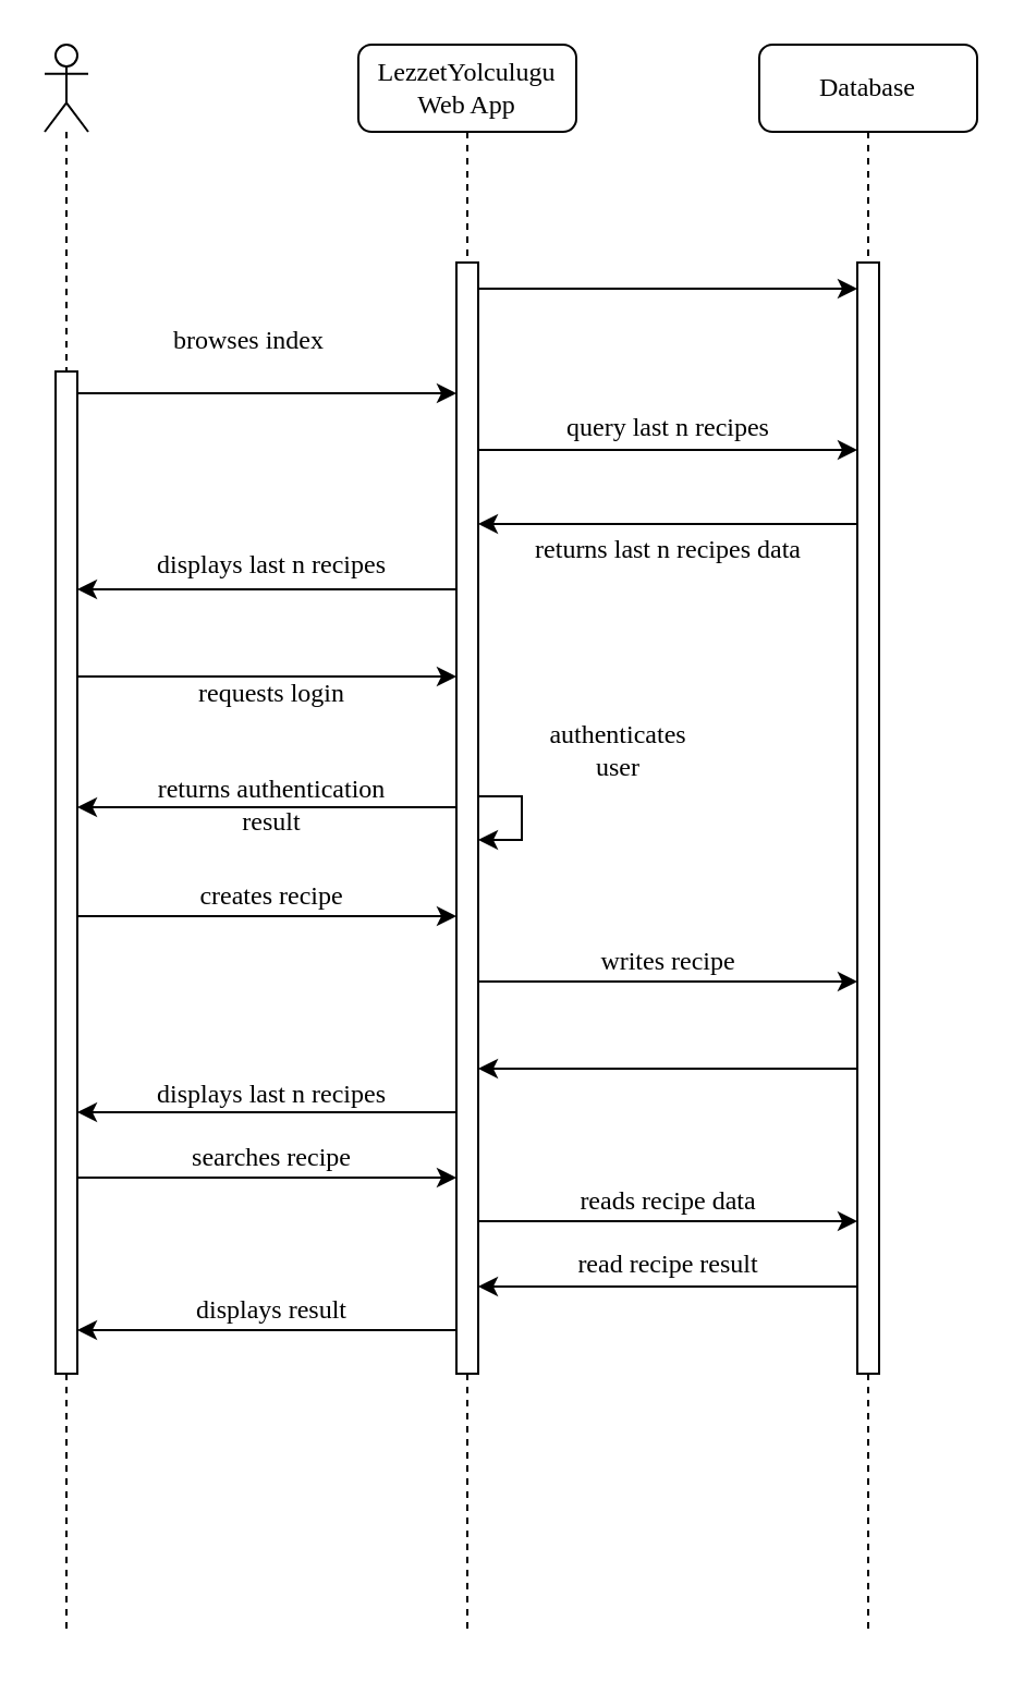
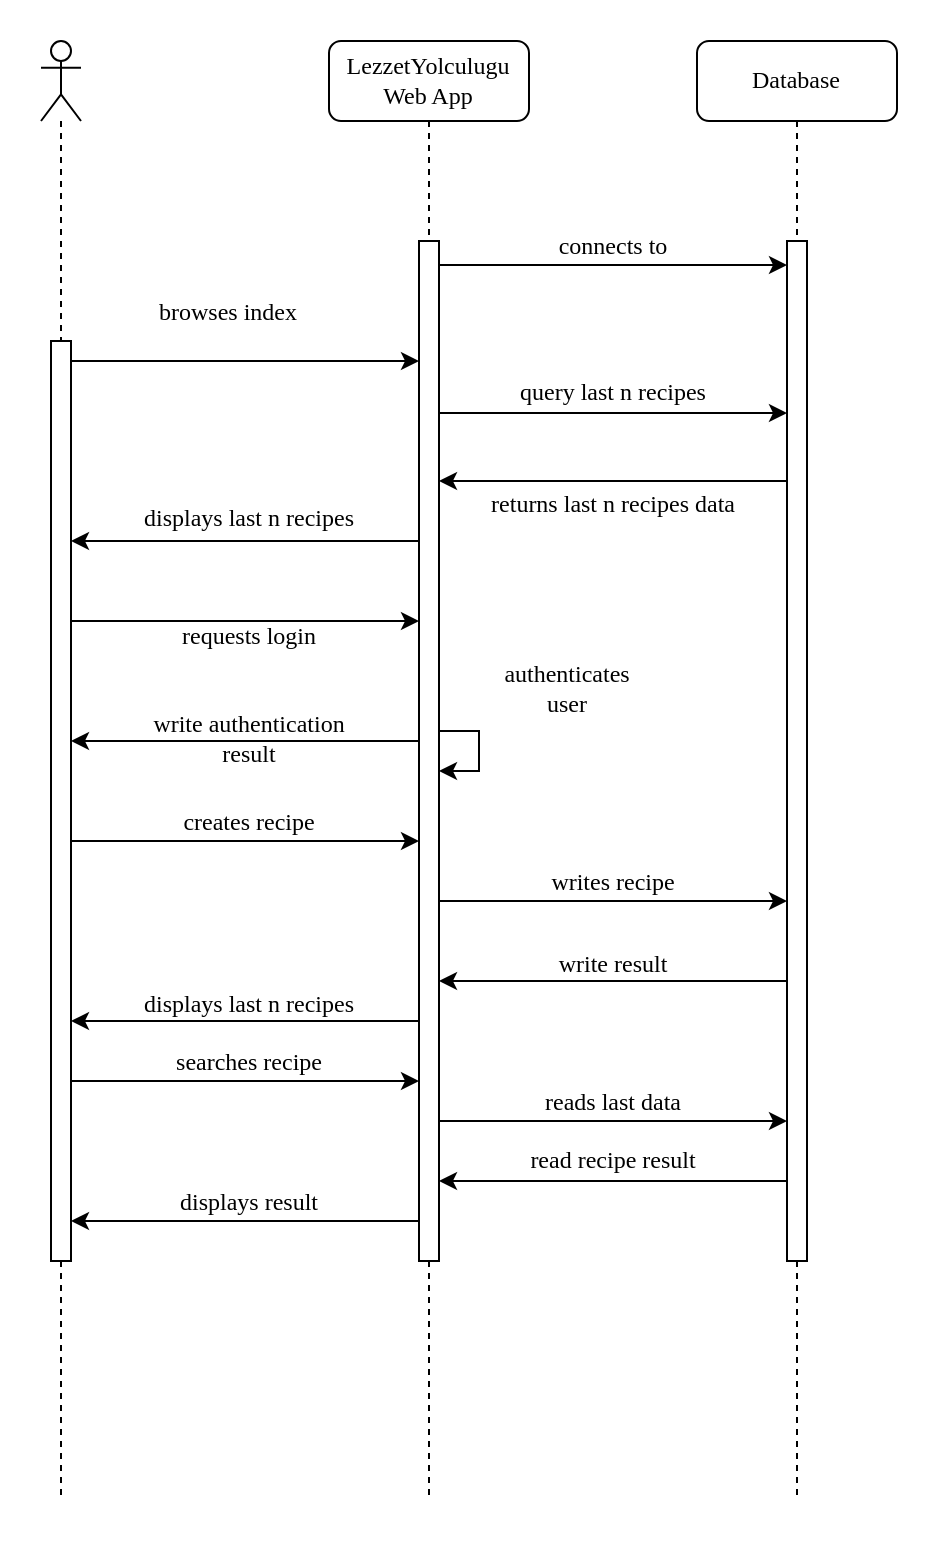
  <mxCell id="0" />
  <mxCell id="1" parent="0" />
  <mxCell id="2" value="Database" style="shape=umlLifeline;perimeter=lifelinePerimeter;whiteSpace=wrap;html=1;container=1;collapsible=0;recursiveResize=0;outlineConnect=0;rounded=1;shadow=0;comic=0;labelBackgroundColor=none;strokeWidth=1;fontFamily=Verdana;fontSize=12;align=center;" vertex="1" parent="1"><mxGeometry x="348" y="20" width="100" height="730" as="geometry" /></mxCell>
  <mxCell id="3" value="" style="html=1;points=[];perimeter=orthogonalPerimeter;rounded=0;shadow=0;comic=0;labelBackgroundColor=none;strokeWidth=1;fontFamily=Verdana;fontSize=12;align=center;" vertex="1" parent="2"><mxGeometry x="45" y="100" width="10" height="510" as="geometry" /></mxCell>
  <mxCell id="4" value="LezzetYolculugu Web App" style="shape=umlLifeline;perimeter=lifelinePerimeter;whiteSpace=wrap;html=1;container=1;collapsible=0;recursiveResize=0;outlineConnect=0;rounded=1;shadow=0;comic=0;labelBackgroundColor=none;strokeWidth=1;fontFamily=Verdana;fontSize=12;align=center;" vertex="1" parent="1"><mxGeometry x="164" y="20" width="100" height="730" as="geometry" /></mxCell>
  <mxCell id="5" value="" style="html=1;points=[];perimeter=orthogonalPerimeter;rounded=0;shadow=0;comic=0;labelBackgroundColor=none;strokeWidth=1;fontFamily=Verdana;fontSize=12;align=center;" vertex="1" parent="4"><mxGeometry x="45" y="100" width="10" height="510" as="geometry" /></mxCell>
  <mxCell id="6" style="edgeStyle=orthogonalEdgeStyle;rounded=0;orthogonalLoop=1;jettySize=auto;html=1;fontFamily=Verdana;" edge="1" parent="4" source="5" target="5"><mxGeometry relative="1" as="geometry" /></mxCell>
  <mxCell id="7" value="" style="shape=umlLifeline;participant=umlActor;perimeter=lifelinePerimeter;whiteSpace=wrap;html=1;container=1;collapsible=0;recursiveResize=0;verticalAlign=top;spacingTop=36;labelBackgroundColor=#ffffff;outlineConnect=0;" vertex="1" parent="1"><mxGeometry x="20" y="20" width="20" height="730" as="geometry" /></mxCell>
  <mxCell id="8" value="" style="html=1;points=[];perimeter=orthogonalPerimeter;" vertex="1" parent="7"><mxGeometry x="5" y="150" width="10" height="460" as="geometry" /></mxCell>
+ <mxCell id="9" value="connects to" style="text;html=1;align=center;verticalAlign=middle;resizable=0;points=[];autosize=1;fontFamily=Verdana;" vertex="1" parent="1"><mxGeometry x="264" y="111" width="84" height="24" as="geometry" /></mxCell>
  <mxCell id="10" value="browses index" style="text;align=center;fontStyle=0;verticalAlign=middle;spacingLeft=3;spacingRight=3;strokeColor=none;rotatable=0;points=[[0,0.5],[1,0.5]];portConstraint=eastwest;fontFamily=Verdana;" vertex="1" parent="1"><mxGeometry x="74" y="142" width="80" height="26" as="geometry" /></mxCell>
  <mxCell id="11" style="edgeStyle=elbowEdgeStyle;rounded=0;orthogonalLoop=1;jettySize=auto;elbow=vertical;html=1;fontFamily=Verdana;" edge="1" parent="1"><mxGeometry relative="1" as="geometry"><mxPoint x="219" y="206" as="sourcePoint" /><mxPoint x="393" y="206" as="targetPoint" /><Array as="points"><mxPoint x="304" y="206" /><mxPoint x="244" y="218" /><mxPoint x="340" y="218" /></Array></mxGeometry></mxCell>
  <mxCell id="12" style="edgeStyle=elbowEdgeStyle;rounded=0;orthogonalLoop=1;jettySize=auto;elbow=vertical;html=1;fontFamily=Verdana;" edge="1" parent="1" source="5" target="3"><mxGeometry relative="1" as="geometry"><mxPoint x="364" y="132" as="targetPoint" /><Array as="points"><mxPoint x="316" y="132" /></Array></mxGeometry></mxCell>
  <mxCell id="13" value="query last n recipes" style="text;html=1;align=center;verticalAlign=middle;resizable=0;points=[];autosize=1;fontFamily=Verdana;" vertex="1" parent="1"><mxGeometry x="241" y="186" width="130" height="20" as="geometry" /></mxCell>
  <mxCell id="14" style="edgeStyle=elbowEdgeStyle;rounded=0;orthogonalLoop=1;jettySize=auto;elbow=vertical;html=1;fontFamily=Verdana;" edge="1" parent="1" source="3" target="5"><mxGeometry relative="1" as="geometry"><Array as="points"><mxPoint x="328" y="240" /><mxPoint x="292" y="264" /></Array></mxGeometry></mxCell>
  <mxCell id="15" value="returns last n recipes data" style="text;html=1;align=center;verticalAlign=middle;resizable=0;points=[];autosize=1;fontFamily=Verdana;" vertex="1" parent="1"><mxGeometry x="221" y="242" width="170" height="20" as="geometry" /></mxCell>
  <mxCell id="16" style="edgeStyle=orthogonalEdgeStyle;rounded=0;orthogonalLoop=1;jettySize=auto;html=1;" edge="1" parent="1" source="5" target="8"><mxGeometry relative="1" as="geometry"><Array as="points"><mxPoint x="120" y="270" /><mxPoint x="120" y="270" /></Array></mxGeometry></mxCell>
  <mxCell id="17" value="displays last n recipes" style="text;html=1;align=center;verticalAlign=middle;resizable=0;points=[];autosize=1;fontFamily=Verdana;" vertex="1" parent="1"><mxGeometry x="49" y="249" width="150" height="20" as="geometry" /></mxCell>
  <mxCell id="18" style="edgeStyle=orthogonalEdgeStyle;rounded=0;orthogonalLoop=1;jettySize=auto;html=1;fontFamily=Verdana;" edge="1" parent="1" source="8" target="5"><mxGeometry relative="1" as="geometry"><Array as="points"><mxPoint x="150" y="310" /><mxPoint x="150" y="310" /></Array></mxGeometry></mxCell>
  <mxCell id="19" value="requests login" style="text;html=1;align=center;verticalAlign=middle;resizable=0;points=[];autosize=1;fontFamily=Verdana;" vertex="1" parent="1"><mxGeometry x="74" y="308" width="100" height="20" as="geometry" /></mxCell>
  <mxCell id="20" value="authenticates&lt;br&gt;user" style="text;html=1;align=center;verticalAlign=middle;resizable=0;points=[];autosize=1;fontFamily=Verdana;" vertex="1" parent="1"><mxGeometry x="233" y="329" width="100" height="30" as="geometry" /></mxCell>
  <mxCell id="21" style="edgeStyle=orthogonalEdgeStyle;rounded=0;orthogonalLoop=1;jettySize=auto;html=1;fontFamily=Verdana;" edge="1" parent="1" source="5" target="8"><mxGeometry relative="1" as="geometry"><mxPoint x="70" y="350" as="targetPoint" /><Array as="points"><mxPoint x="130" y="370" /><mxPoint x="130" y="370" /></Array></mxGeometry></mxCell>
- <mxCell id="22" value="returns authentication&lt;br&gt;result" style="text;html=1;align=center;verticalAlign=middle;resizable=0;points=[];autosize=1;fontFamily=Verdana;" vertex="1" parent="1"><mxGeometry x="49" y="354" width="150" height="30" as="geometry" /></mxCell>
+ <mxCell id="22" value="write authentication&lt;br&gt;result" style="text;html=1;align=center;verticalAlign=middle;resizable=0;points=[];autosize=1;fontFamily=Verdana;" vertex="1" parent="1"><mxGeometry x="49" y="354" width="150" height="30" as="geometry" /></mxCell>
  <mxCell id="23" style="edgeStyle=orthogonalEdgeStyle;rounded=0;orthogonalLoop=1;jettySize=auto;html=1;fontFamily=Verdana;" edge="1" parent="1" source="8" target="5"><mxGeometry relative="1" as="geometry"><Array as="points"><mxPoint x="160" y="180" /><mxPoint x="160" y="180" /></Array></mxGeometry></mxCell>
  <mxCell id="24" style="edgeStyle=orthogonalEdgeStyle;rounded=0;orthogonalLoop=1;jettySize=auto;html=1;fontFamily=Verdana;" edge="1" parent="1" source="8" target="5"><mxGeometry relative="1" as="geometry"><Array as="points"><mxPoint x="80" y="420" /><mxPoint x="80" y="420" /></Array></mxGeometry></mxCell>
  <mxCell id="25" value="creates recipe" style="text;html=1;align=center;verticalAlign=middle;resizable=0;points=[];autosize=1;fontFamily=Verdana;" vertex="1" parent="1"><mxGeometry x="74" y="401" width="100" height="20" as="geometry" /></mxCell>
  <mxCell id="26" style="edgeStyle=orthogonalEdgeStyle;rounded=0;orthogonalLoop=1;jettySize=auto;html=1;fontFamily=Verdana;" edge="1" parent="1" source="5" target="3"><mxGeometry relative="1" as="geometry"><Array as="points"><mxPoint x="340" y="450" /><mxPoint x="340" y="450" /></Array></mxGeometry></mxCell>
  <mxCell id="27" value="writes recipe" style="text;html=1;align=center;verticalAlign=middle;resizable=0;points=[];autosize=1;fontFamily=Verdana;" vertex="1" parent="1"><mxGeometry x="261" y="431" width="90" height="20" as="geometry" /></mxCell>
  <mxCell id="28" style="edgeStyle=orthogonalEdgeStyle;rounded=0;orthogonalLoop=1;jettySize=auto;html=1;fontFamily=Verdana;" edge="1" parent="1" source="3" target="5"><mxGeometry relative="1" as="geometry"><Array as="points"><mxPoint x="330" y="490" /><mxPoint x="330" y="490" /></Array></mxGeometry></mxCell>
+ <mxCell id="29" value="write result" style="text;html=1;align=center;verticalAlign=middle;resizable=0;points=[];autosize=1;fontFamily=Verdana;" vertex="1" parent="1"><mxGeometry x="266" y="472" width="80" height="20" as="geometry" /></mxCell>
  <mxCell id="30" style="edgeStyle=orthogonalEdgeStyle;rounded=0;orthogonalLoop=1;jettySize=auto;html=1;fontFamily=Verdana;" edge="1" parent="1" source="5" target="8"><mxGeometry relative="1" as="geometry"><Array as="points"><mxPoint x="80" y="510" /><mxPoint x="80" y="510" /></Array></mxGeometry></mxCell>
  <mxCell id="31" value="displays last n recipes" style="text;html=1;align=center;verticalAlign=middle;resizable=0;points=[];autosize=1;fontFamily=Verdana;" vertex="1" parent="1"><mxGeometry x="49" y="492" width="150" height="20" as="geometry" /></mxCell>
  <mxCell id="32" style="edgeStyle=orthogonalEdgeStyle;rounded=0;orthogonalLoop=1;jettySize=auto;html=1;fontFamily=Verdana;" edge="1" parent="1" source="8" target="5"><mxGeometry relative="1" as="geometry"><Array as="points"><mxPoint x="170" y="540" /><mxPoint x="170" y="540" /></Array></mxGeometry></mxCell>
  <mxCell id="33" value="searches recipe" style="text;html=1;align=center;verticalAlign=middle;resizable=0;points=[];autosize=1;fontFamily=Verdana;" vertex="1" parent="1"><mxGeometry x="69" y="521" width="110" height="20" as="geometry" /></mxCell>
  <mxCell id="34" style="edgeStyle=orthogonalEdgeStyle;rounded=0;orthogonalLoop=1;jettySize=auto;html=1;fontFamily=Verdana;" edge="1" parent="1" source="5" target="3"><mxGeometry relative="1" as="geometry"><Array as="points"><mxPoint x="350" y="560" /><mxPoint x="350" y="560" /></Array></mxGeometry></mxCell>
- <mxCell id="35" value="reads recipe data" style="text;html=1;align=center;verticalAlign=middle;resizable=0;points=[];autosize=1;fontFamily=Verdana;" vertex="1" parent="1"><mxGeometry x="246" y="541" width="120" height="20" as="geometry" /></mxCell>
+ <mxCell id="35" value="reads last data" style="text;html=1;align=center;verticalAlign=middle;resizable=0;points=[];autosize=1;fontFamily=Verdana;" vertex="1" parent="1"><mxGeometry x="246" y="541" width="120" height="20" as="geometry" /></mxCell>
  <mxCell id="36" style="edgeStyle=orthogonalEdgeStyle;rounded=0;orthogonalLoop=1;jettySize=auto;html=1;fontFamily=Verdana;" edge="1" parent="1" source="3" target="5"><mxGeometry relative="1" as="geometry"><Array as="points"><mxPoint x="300" y="590" /><mxPoint x="300" y="590" /></Array></mxGeometry></mxCell>
  <mxCell id="37" value="&lt;div style=&quot;direction: ltr&quot;&gt;&lt;span&gt;read recipe result&lt;/span&gt;&lt;/div&gt;" style="text;html=1;align=center;verticalAlign=middle;resizable=0;points=[];autosize=1;fontFamily=Verdana;" vertex="1" parent="1"><mxGeometry x="246" y="570" width="120" height="20" as="geometry" /></mxCell>
  <mxCell id="38" style="edgeStyle=orthogonalEdgeStyle;rounded=0;orthogonalLoop=1;jettySize=auto;html=1;fontFamily=Verdana;" edge="1" parent="1" source="5" target="8"><mxGeometry relative="1" as="geometry"><Array as="points"><mxPoint x="80" y="610" /><mxPoint x="80" y="610" /></Array></mxGeometry></mxCell>
  <mxCell id="39" value="displays result" style="text;html=1;align=center;verticalAlign=middle;resizable=0;points=[];autosize=1;fontFamily=Verdana;" vertex="1" parent="1"><mxGeometry x="74" y="591" width="100" height="20" as="geometry" /></mxCell>
